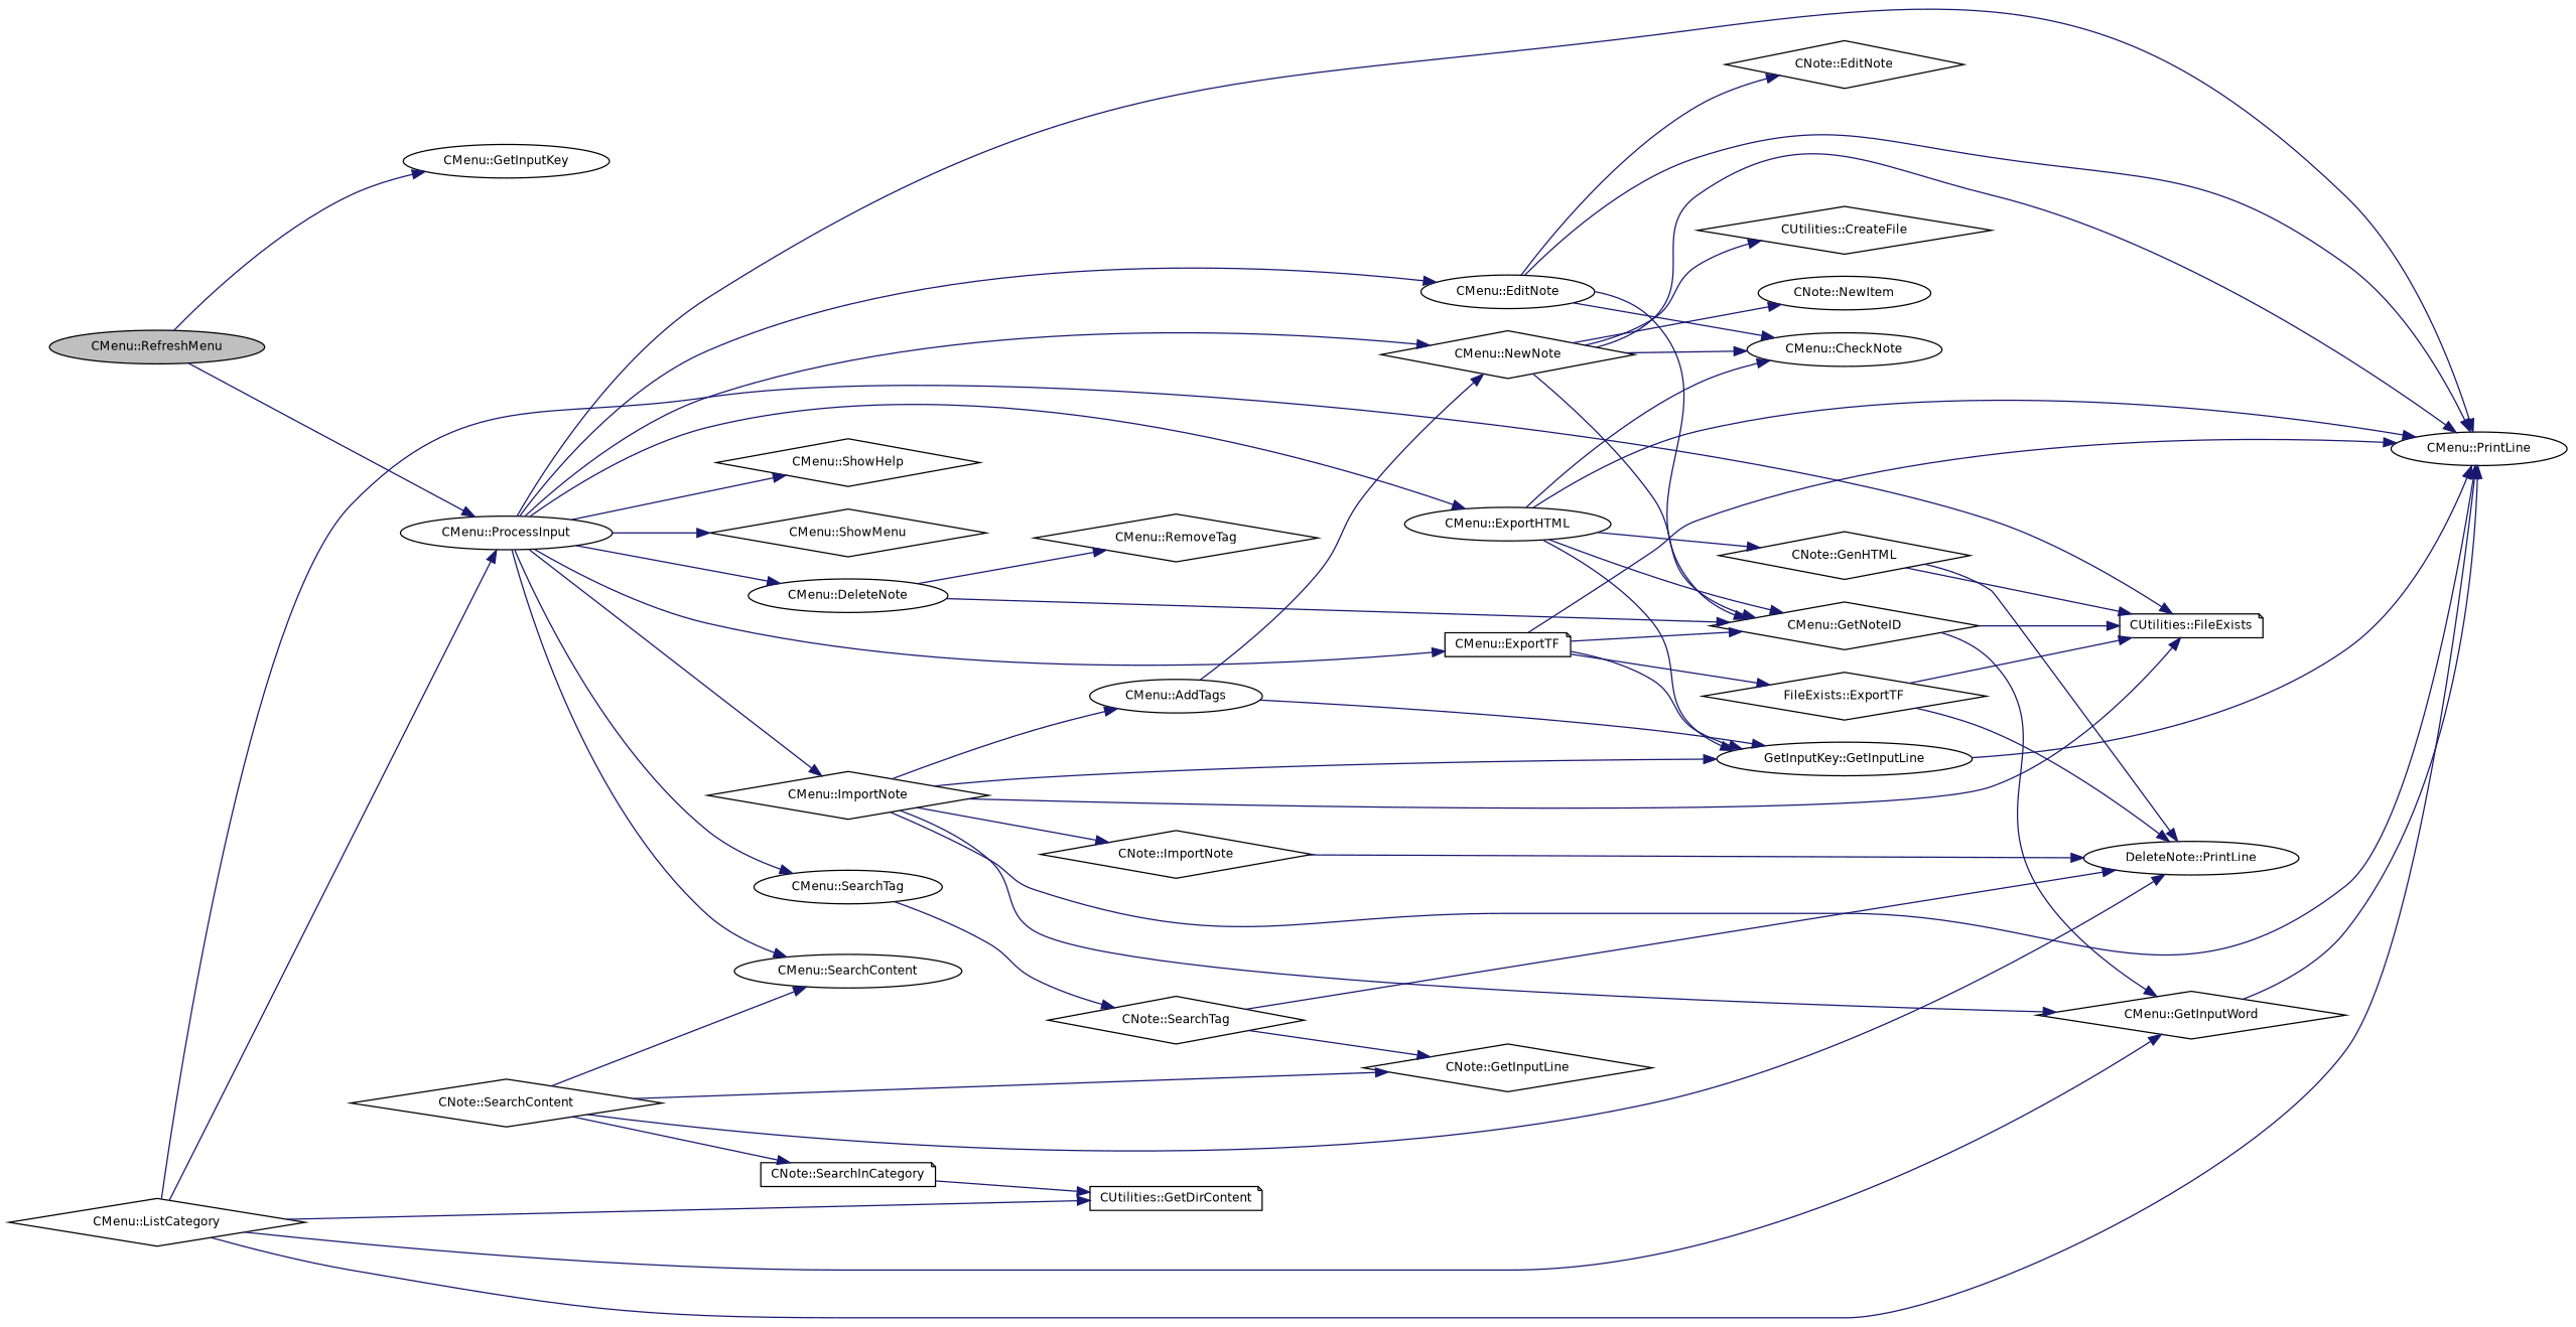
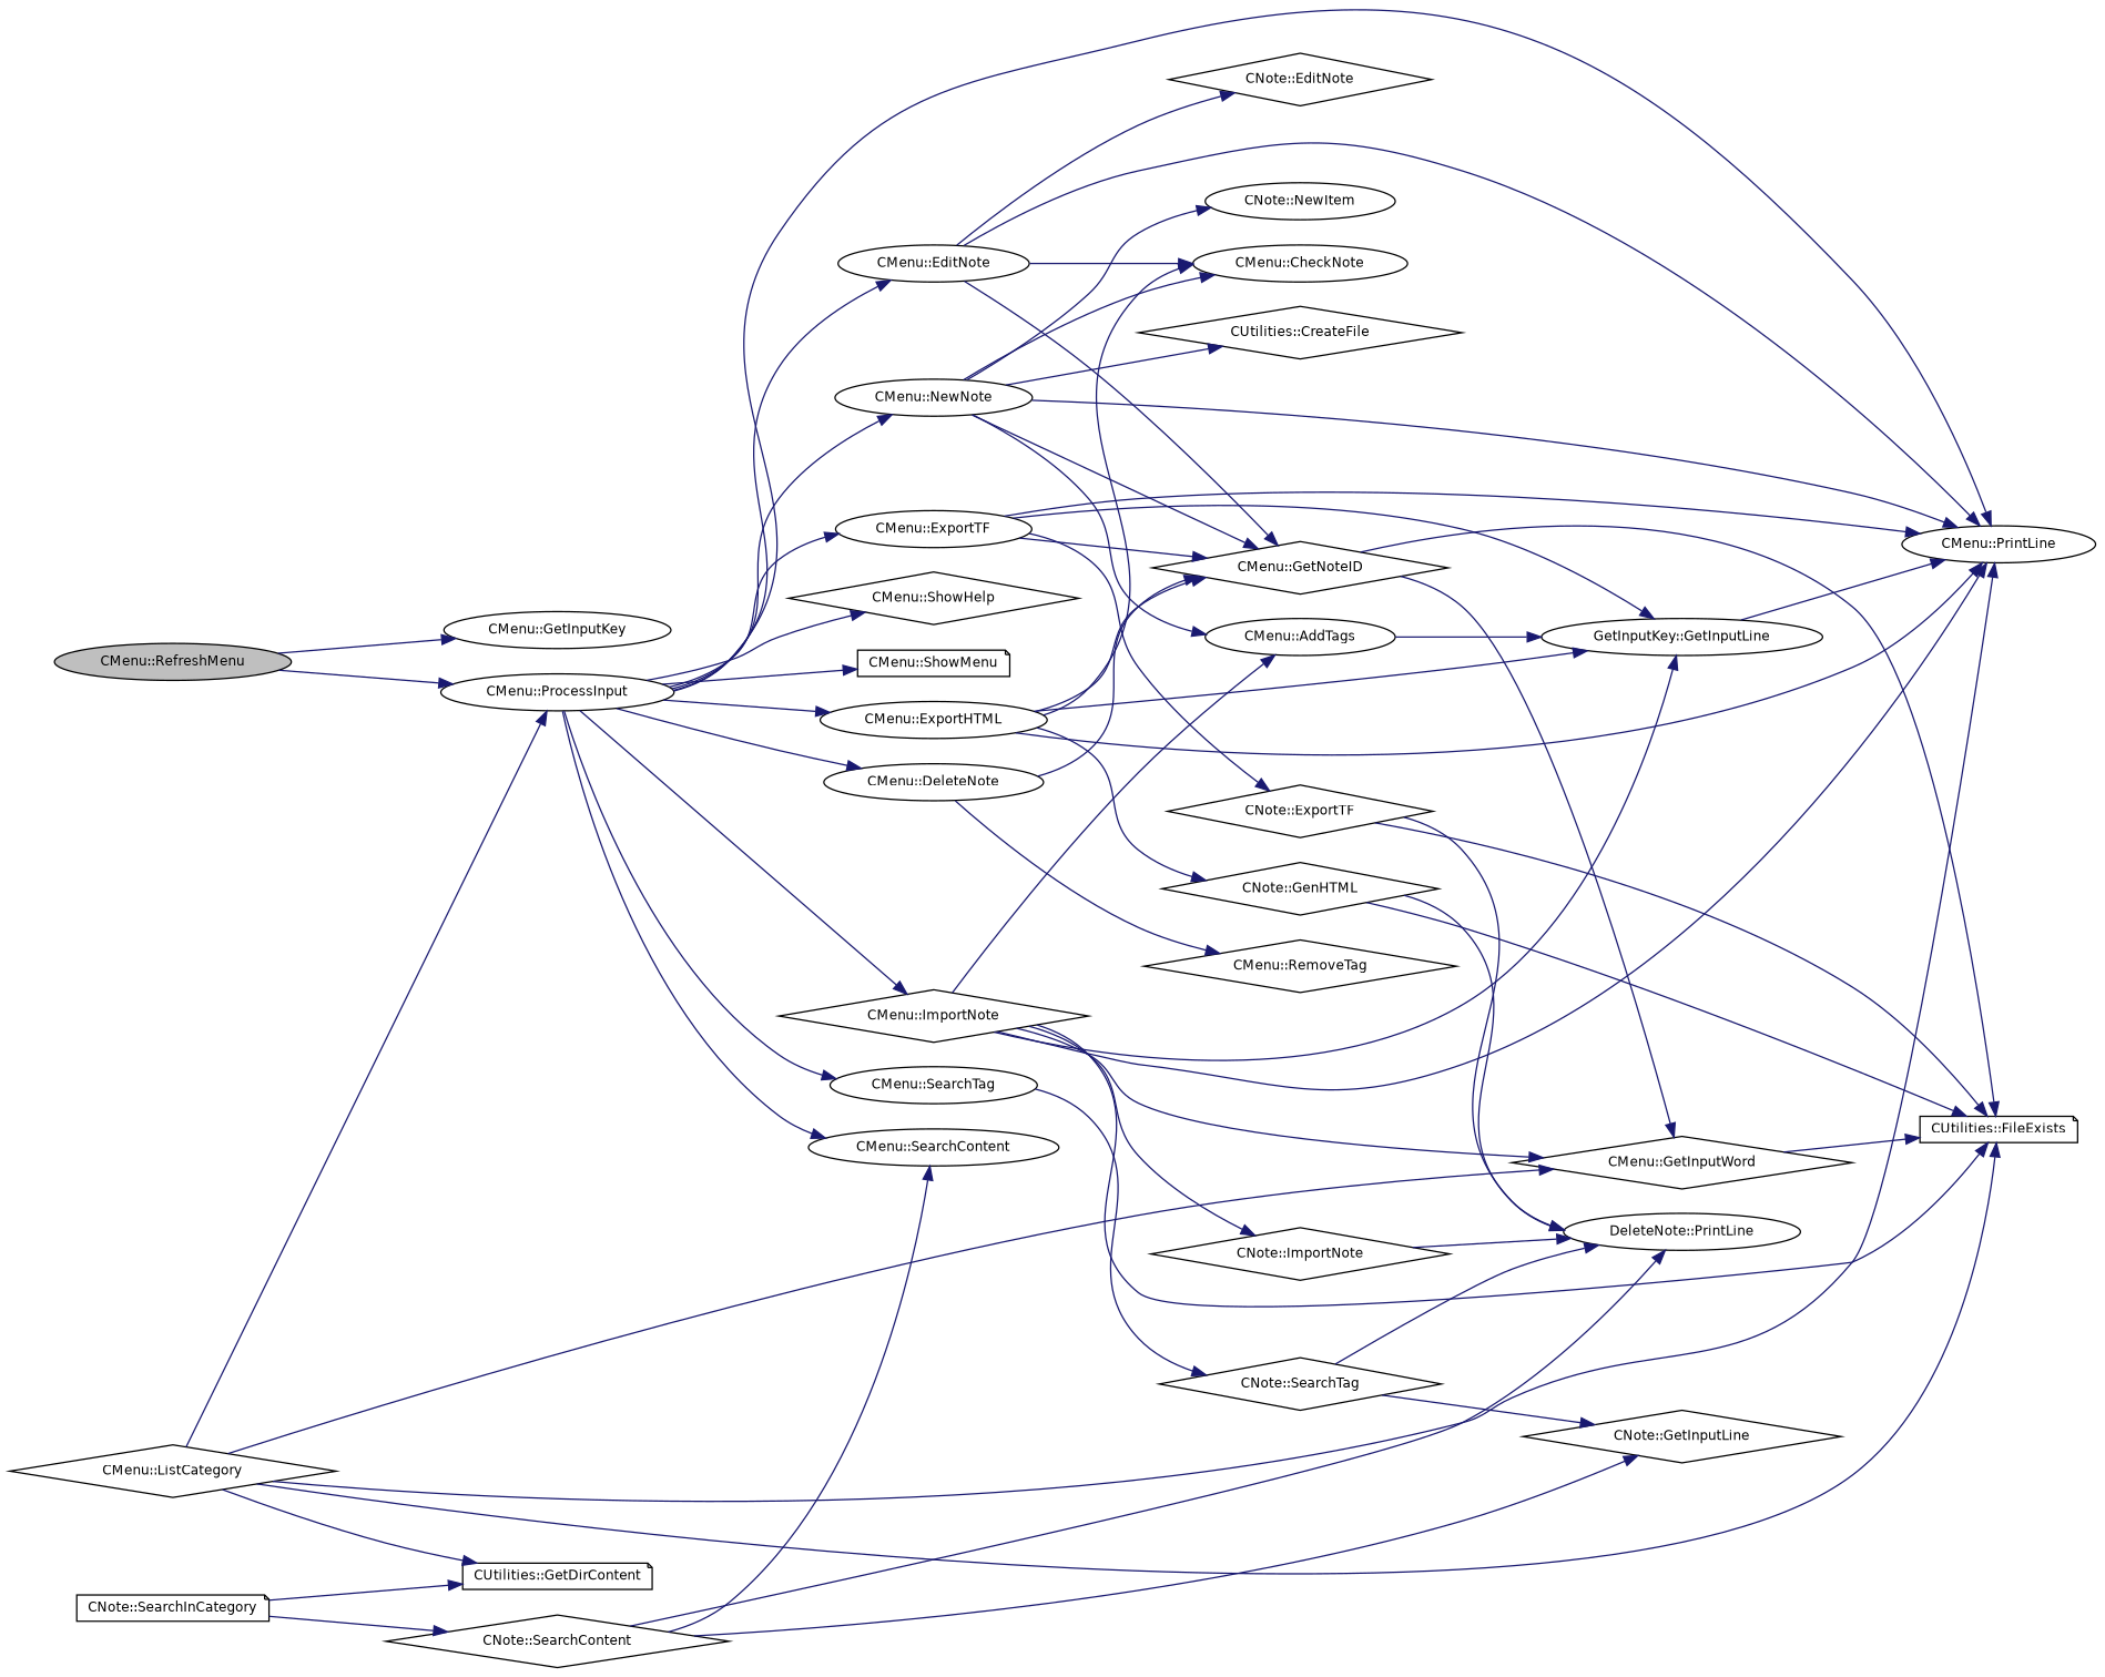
  digraph {
    rankdir=LR
    node [color=black fillcolor=white fontname=Helvetica fontsize=10 shape=ellipse style=filled]
    edge [color=midnightblue fontname=Helvetica fontsize=10 labelfontname=Helvetica labelfontsize=10 style=solid]
    n1 [fillcolor=grey75 fontcolor=black height=0.2 label="CMenu::RefreshMenu" width=0.4]
    n2 [height=0.2 label="CMenu::GetInputKey" width=0.4]
    n3 [height=0.2 label="CMenu::ProcessInput" width=0.4]
    n4 [height=0.2 label="CMenu::DeleteNote" width=0.4]
    n5 [height=0.2 label="CMenu::PrintLine" width=0.4]
    n6 [height=0.2 label="CMenu::EditNote" width=0.4]
    n7 [height=0.2 label="CMenu::ExportHTML" width=0.4]
-   n8 [height=0.2 label="CMenu::ExportTF" shape=note width=0.4]
+   n8 [height=0.2 label="CMenu::ExportTF" width=0.4]
    n9 [height=0.2 label="CMenu::ImportNote" shape=diamond width=0.4]
-   n10 [height=0.2 label="CMenu::NewNote" shape=diamond width=0.4]
+   n10 [height=0.2 label="CMenu::NewNote" width=0.4]
    n11 [height=0.2 label="CMenu::SearchContent" width=0.4]
    n12 [height=0.2 label="CMenu::SearchTag" width=0.4]
    n13 [height=0.2 label="CMenu::ShowHelp" shape=diamond width=0.4]
-   n14 [height=0.2 label="CMenu::ShowMenu" shape=diamond width=0.4]
+   n14 [height=0.2 label="CMenu::ShowMenu" shape=note width=0.4]
    n15 [height=0.2 label="CMenu::GetNoteID" shape=diamond width=0.4]
    n16 [height=0.2 label="CMenu::RemoveTag" shape=diamond width=0.4]
    n17 [height=0.2 label="CMenu::CheckNote" width=0.4]
    n18 [height=0.2 label="CNote::EditNote" shape=diamond width=0.4]
    n19 [height=0.2 label="CNote::GenHTML" shape=diamond width=0.4]
    n20 [height=0.2 label="GetInputKey::GetInputLine" width=0.4]
-   n21 [height=0.2 label="FileExists::ExportTF" shape=diamond width=0.4]
+   n21 [height=0.2 label="CNote::ExportTF" shape=diamond width=0.4]
    n22 [height=0.2 label="CUtilities::FileExists" shape=note width=0.4]
    n23 [height=0.2 label="CMenu::GetInputWord" shape=diamond width=0.4]
    n24 [height=0.2 label="CMenu::AddTags" width=0.4]
    n25 [height=0.2 label="CNote::ImportNote" shape=diamond width=0.4]
    n26 [height=0.2 label="CMenu::ListCategory" shape=diamond width=0.4]
    n27 [height=0.2 label="CUtilities::GetDirContent" shape=note width=0.4]
    n28 [height=0.2 label="CUtilities::CreateFile" shape=diamond width=0.4]
    n29 [height=0.2 label="CNote::NewItem" width=0.4]
    n30 [height=0.2 label="CNote::SearchTag" shape=diamond width=0.4]
    n31 [height=0.2 label="DeleteNote::PrintLine" width=0.4]
    n32 [height=0.2 label="CNote::SearchContent" shape=diamond width=0.4]
    n33 [height=0.2 label="CNote::GetInputLine" shape=diamond width=0.4]
    n34 [height=0.2 label="CNote::SearchInCategory" shape=note width=0.4]
    n1 -> n2
    n1 -> n3
    n3 -> n4
    n3 -> n5
    n3 -> n6
    n3 -> n7
    n3 -> n8
    n3 -> n9
    n3 -> n10
    n3 -> n11
    n3 -> n12
    n3 -> n13
    n3 -> n14
    n4 -> n15
    n4 -> n16
    n6 -> n5
    n6 -> n15
    n6 -> n17
    n6 -> n18
    n7 -> n5
    n7 -> n15
    n7 -> n17
    n7 -> n19
    n7 -> n20
    n8 -> n5
    n8 -> n15
    n8 -> n20
    n8 -> n21
    n9 -> n5
    n9 -> n20
    n9 -> n22
    n9 -> n23
    n9 -> n24
    n9 -> n25
    n10 -> n5
    n10 -> n15
    n10 -> n17
-   n24 -> n10
+   n10 -> n24
    n10 -> n28
    n10 -> n29
    n12 -> n30
    n15 -> n22
    n15 -> n23
    n19 -> n22
    n19 -> n31
    n20 -> n5
    n21 -> n22
    n21 -> n31
-   n23 -> n5
+   n23 -> n22
    n24 -> n20
    n25 -> n31
    n26 -> n3
    n26 -> n5
    n26 -> n22
    n26 -> n23
    n26 -> n27
    n30 -> n31
    n30 -> n33
    n32 -> n11
    n32 -> n31
    n32 -> n33
-   n32 -> n34
+   n34 -> n32
    n34 -> n27
  }
